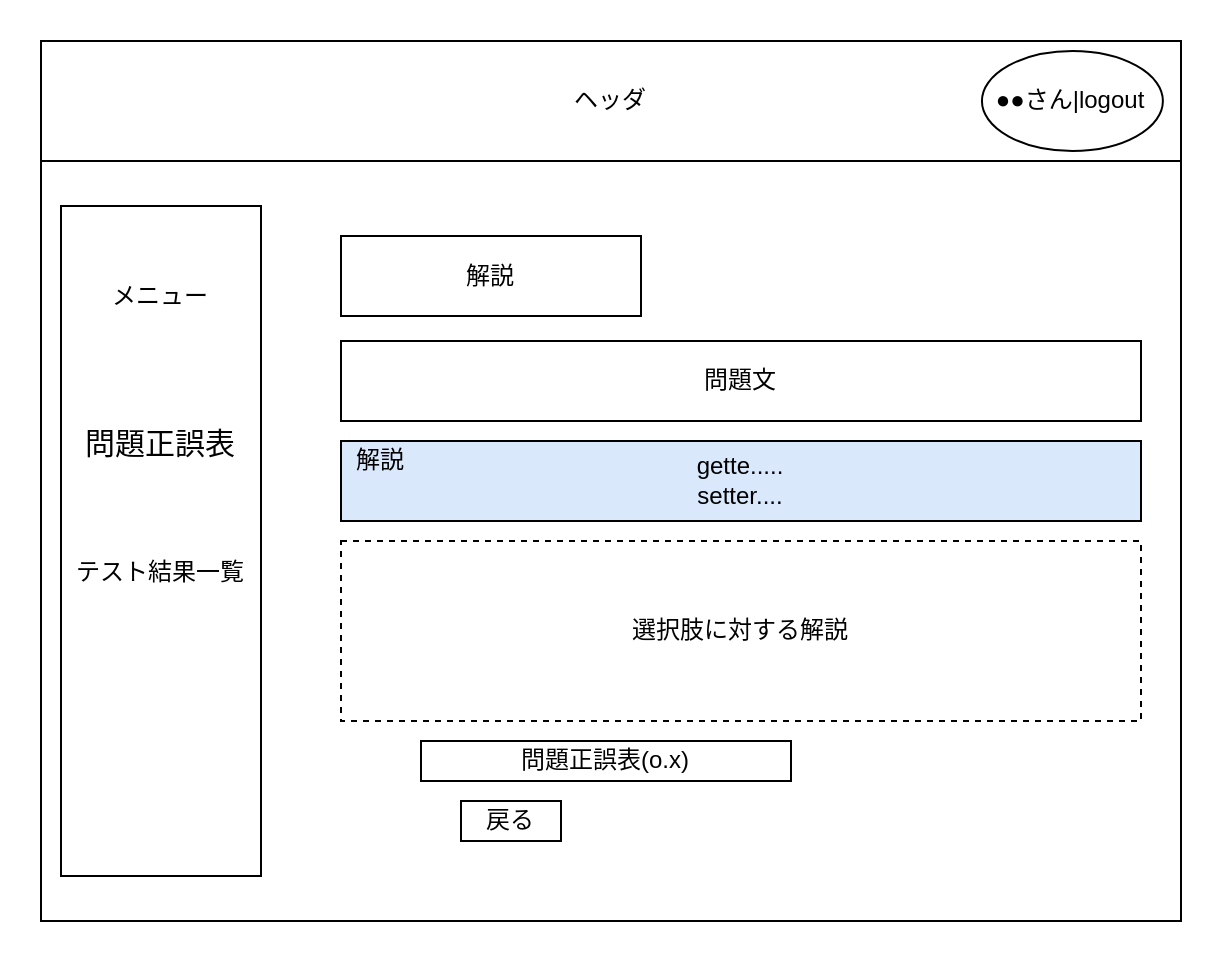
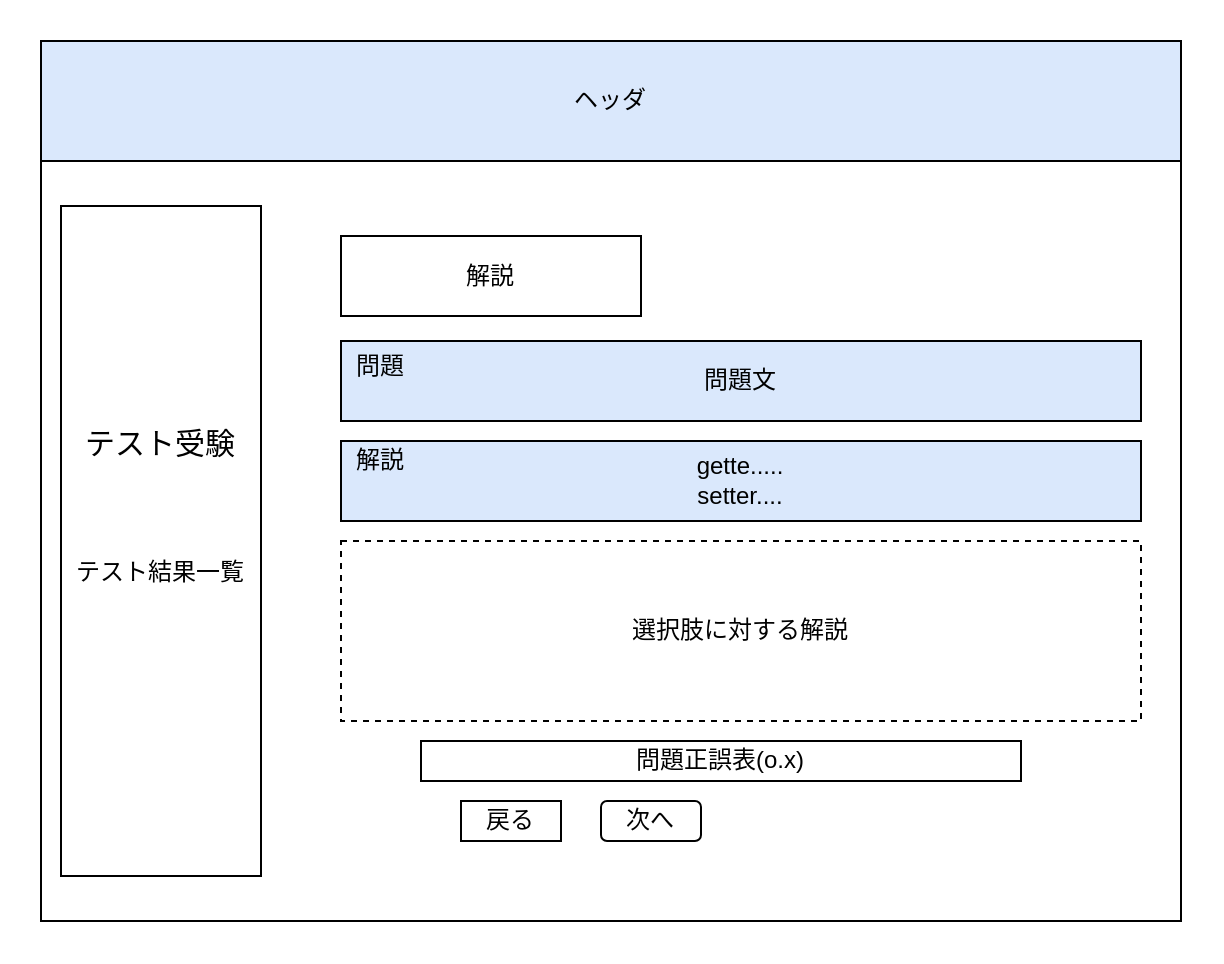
  <mxCell id="0" />
  <mxCell id="1" parent="0" />
  <mxCell id="2" value="" style="rounded=0;whiteSpace=wrap;html=1;" parent="1" vertex="1"><mxGeometry x="20" y="80" width="570" height="380" as="geometry" /></mxCell>
  <mxCell id="3" value="解説" style="rounded=0;whiteSpace=wrap;html=1;" parent="1" vertex="1"><mxGeometry x="170" y="117.5" width="150" height="40" as="geometry" /></mxCell>
  <mxCell id="4" value="" style="rounded=0;whiteSpace=wrap;html=1;" parent="1" vertex="1"><mxGeometry x="30" y="102.5" width="100" height="335" as="geometry" /></mxCell>
- <mxCell id="5" value="&lt;span style=&quot;font-size: 12px;&quot;&gt;&lt;font style=&quot;font-size: 12px;&quot;&gt;メニュー&lt;/font&gt;&lt;/span&gt;" style="text;html=1;strokeColor=none;fillColor=none;align=center;verticalAlign=middle;whiteSpace=wrap;rounded=0;fontStyle=0;fontSize=12;" parent="1" vertex="1"><mxGeometry x="40" y="117.5" width="80" height="60" as="geometry" /></mxCell>
- <mxCell id="6" value="問題正誤表" style="text;html=1;strokeColor=none;fillColor=none;align=center;verticalAlign=middle;whiteSpace=wrap;rounded=0;fontStyle=0;fontSize=15;" parent="1" vertex="1"><mxGeometry x="40" y="192.5" width="80" height="57" as="geometry" /></mxCell>
+ <mxCell id="6" value="テスト受験" style="text;html=1;strokeColor=none;fillColor=none;align=center;verticalAlign=middle;whiteSpace=wrap;rounded=0;fontStyle=0;fontSize=15;" parent="1" vertex="1"><mxGeometry x="40" y="192.5" width="80" height="57" as="geometry" /></mxCell>
  <mxCell id="7" value="テスト結果一覧" style="text;html=1;strokeColor=none;fillColor=none;align=center;verticalAlign=middle;whiteSpace=wrap;rounded=0;" parent="1" vertex="1"><mxGeometry x="20" y="252.5" width="120" height="67.5" as="geometry" /></mxCell>
  <mxCell id="8" value="gette.....&lt;br&gt;setter...." style="rounded=0;whiteSpace=wrap;html=1;fillColor=#dae8fc;" parent="1" vertex="1"><mxGeometry x="170" y="220" width="400" height="40" as="geometry" /></mxCell>
  <mxCell id="9" value="解説" style="text;html=1;strokeColor=none;fillColor=none;align=center;verticalAlign=middle;whiteSpace=wrap;rounded=0;" parent="1" vertex="1"><mxGeometry x="170" y="220" width="40" height="20" as="geometry" /></mxCell>
  <mxCell id="10" value="選択肢に対する解説" style="rounded=0;whiteSpace=wrap;html=1;dashed=1;" parent="1" vertex="1"><mxGeometry x="170" y="270" width="400" height="90" as="geometry" /></mxCell>
- <mxCell id="11" value="問題文" style="rounded=0;whiteSpace=wrap;html=1;" parent="1" vertex="1"><mxGeometry x="170" y="170" width="400" height="40" as="geometry" /></mxCell>
- <mxCell id="13" value="問題正誤表(o.x)" style="rounded=0;whiteSpace=wrap;html=1;" parent="1" vertex="1"><mxGeometry x="210" y="370" width="185" height="20" as="geometry" /></mxCell>
+ <mxCell id="11" value="問題文" style="rounded=0;whiteSpace=wrap;html=1;fillColor=#dae8fc;" parent="1" vertex="1"><mxGeometry x="170" y="170" width="400" height="40" as="geometry" /></mxCell>
+ <mxCell id="12" value="問題" style="text;html=1;strokeColor=none;fillColor=none;align=center;verticalAlign=middle;whiteSpace=wrap;rounded=0;" parent="1" vertex="1"><mxGeometry x="170" y="172.5" width="40" height="20" as="geometry" /></mxCell>
+ <mxCell id="13" value="問題正誤表(o.x)" style="rounded=0;whiteSpace=wrap;html=1;" parent="1" vertex="1"><mxGeometry x="210" y="370" width="300" height="20" as="geometry" /></mxCell>
  <mxCell id="14" value="戻る" style="whiteSpace=wrap;html=1;rounded=0;" parent="1" vertex="1"><mxGeometry x="230" y="400" width="50" height="20" as="geometry" /></mxCell>
+ <mxCell id="15" value="次へ" style="rounded=1;whiteSpace=wrap;html=1;" parent="1" vertex="1"><mxGeometry x="300" y="400" width="50" height="20" as="geometry" /></mxCell>
  <mxCell id="16" value="" style="group" vertex="1" connectable="0" parent="1"><mxGeometry x="20" y="20" width="570" height="60" as="geometry" /></mxCell>
- <mxCell id="17" value="ヘッダ" style="rounded=0;whiteSpace=wrap;html=1;" vertex="1" parent="16"><mxGeometry width="570" height="60" as="geometry" /></mxCell>
- <mxCell id="18" value="●●さん|logout" style="ellipse;whiteSpace=wrap;html=1;fontSize=12;" vertex="1" parent="16"><mxGeometry x="470.476" y="5" width="90.476" height="50" as="geometry" /></mxCell>
+ <mxCell id="17" value="ヘッダ" style="rounded=0;whiteSpace=wrap;html=1;fillColor=#dae8fc;" vertex="1" parent="16"><mxGeometry width="570" height="60" as="geometry" /></mxCell>
